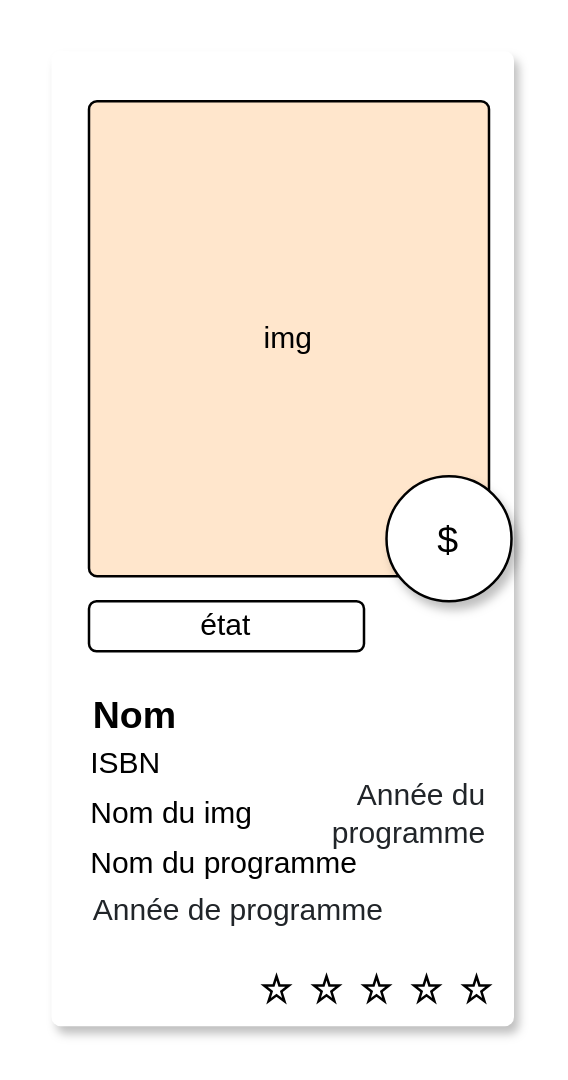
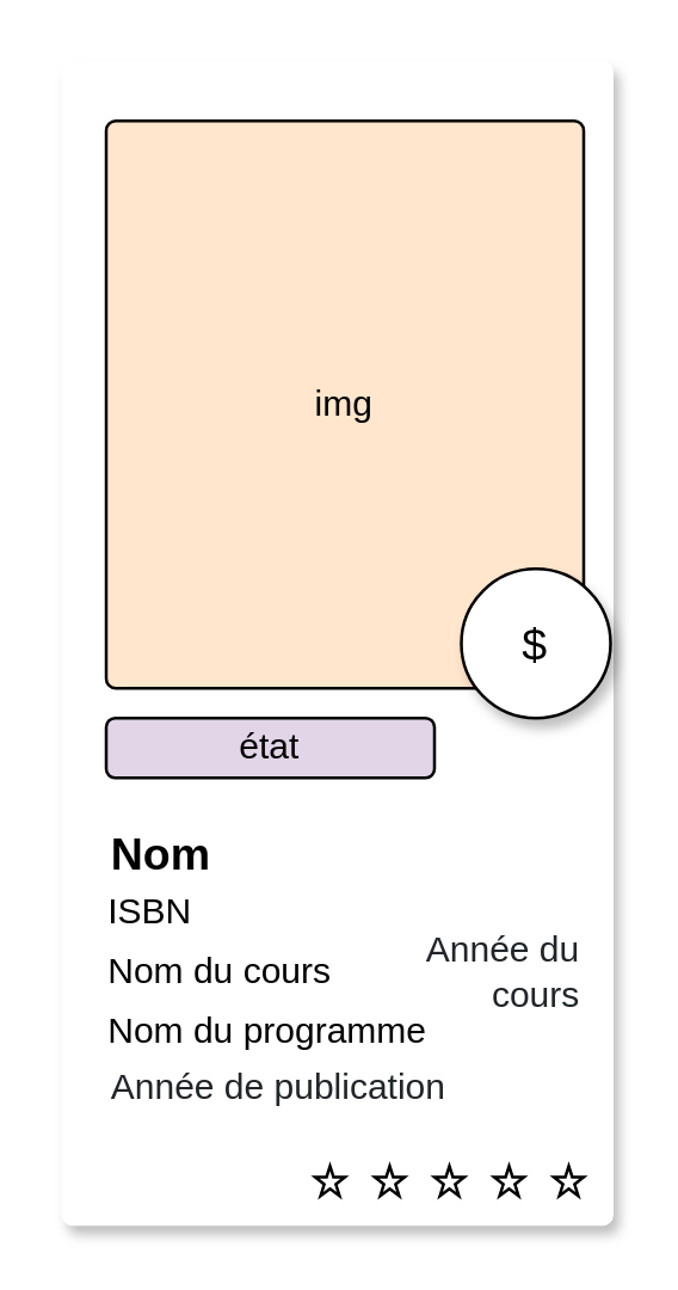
  <mxCell id="0" />
  <mxCell id="1" parent="0" />
  <mxCell id="2" value="" style="rounded=1;whiteSpace=wrap;html=1;fontFamily=Helvetica;fontSize=12;arcSize=2;strokeColor=none;shadow=1;sketch=0;glass=0;" vertex="1" parent="1"><mxGeometry x="20" y="20" width="185" height="390" as="geometry" /></mxCell>
  <mxCell id="3" value="" style="verticalLabelPosition=bottom;verticalAlign=top;html=1;shape=mxgraph.basic.star;shadow=0;" vertex="1" parent="1"><mxGeometry x="185" y="390" width="10" height="10" as="geometry" /></mxCell>
- <mxCell id="4" value="&lt;span style=&quot;background-color: initial; color: rgb(33, 37, 41);&quot;&gt;Année de programme&lt;/span&gt;" style="text;html=1;align=left;verticalAlign=middle;resizable=0;points=[];autosize=1;strokeColor=none;fillColor=none;fontSize=12;spacing=2;fontFamily=Helvetica;spacingTop=0;spacingBottom=0;" vertex="1" parent="1"><mxGeometry x="35" y="354" width="140" height="20" as="geometry" /></mxCell>
+ <mxCell id="4" value="&lt;span style=&quot;background-color: initial; color: rgb(33, 37, 41);&quot;&gt;Année de publication&lt;/span&gt;" style="text;html=1;align=left;verticalAlign=middle;resizable=0;points=[];autosize=1;strokeColor=none;fillColor=none;fontSize=12;spacing=2;fontFamily=Helvetica;spacingTop=0;spacingBottom=0;" vertex="1" parent="1"><mxGeometry x="35" y="354" width="140" height="20" as="geometry" /></mxCell>
  <mxCell id="5" value="&lt;b&gt;&lt;font style=&quot;font-size: 15px;&quot;&gt;Nom&lt;/font&gt;&lt;/b&gt;" style="text;html=1;align=left;verticalAlign=middle;resizable=0;points=[];autosize=1;strokeColor=none;fillColor=none;fontSize=12;fontFamily=Helvetica;shadow=0;" vertex="1" parent="1"><mxGeometry x="35" y="270" width="60" height="30" as="geometry" /></mxCell>
  <mxCell id="6" value="img" style="rounded=1;whiteSpace=wrap;html=1;fontFamily=Helvetica;fontSize=12;strokeColor=default;shadow=0;arcSize=2;fillColor=#ffe6cc;" vertex="1" parent="1"><mxGeometry x="35" y="40" width="160" height="190" as="geometry" /></mxCell>
  <mxCell id="7" value="" style="verticalLabelPosition=bottom;verticalAlign=top;html=1;shape=mxgraph.basic.star;shadow=0;" vertex="1" parent="1"><mxGeometry x="165" y="390" width="10" height="10" as="geometry" /></mxCell>
  <mxCell id="8" value="" style="verticalLabelPosition=bottom;verticalAlign=top;html=1;shape=mxgraph.basic.star;shadow=0;" vertex="1" parent="1"><mxGeometry x="145" y="390" width="10" height="10" as="geometry" /></mxCell>
  <mxCell id="9" value="" style="verticalLabelPosition=bottom;verticalAlign=top;html=1;shape=mxgraph.basic.star;shadow=0;" vertex="1" parent="1"><mxGeometry x="125" y="390" width="10" height="10" as="geometry" /></mxCell>
  <mxCell id="10" value="" style="verticalLabelPosition=bottom;verticalAlign=top;html=1;shape=mxgraph.basic.star;shadow=0;" vertex="1" parent="1"><mxGeometry x="105" y="390" width="10" height="10" as="geometry" /></mxCell>
  <mxCell id="11" value="$" style="ellipse;whiteSpace=wrap;html=1;aspect=fixed;fontFamily=Helvetica;fontSize=15;strokeColor=default;shadow=1&#10;;gradientColor=none;" vertex="1" parent="1"><mxGeometry x="154" y="190" width="50" height="50" as="geometry" /></mxCell>
- <mxCell id="12" value="état" style="rounded=1;whiteSpace=wrap;html=1;fontFamily=Helvetica;fontSize=12;strokeColor=default;shadow=0;" vertex="1" parent="1"><mxGeometry x="35" y="240" width="110" height="20" as="geometry" /></mxCell>
+ <mxCell id="12" value="état" style="rounded=1;whiteSpace=wrap;html=1;fontFamily=Helvetica;fontSize=12;strokeColor=default;shadow=0;fillColor=#e1d5e7;" vertex="1" parent="1"><mxGeometry x="35" y="240" width="110" height="20" as="geometry" /></mxCell>
  <mxCell id="13" value="ISBN" style="text;html=1;align=left;verticalAlign=middle;resizable=0;points=[];autosize=1;strokeColor=none;fillColor=none;fontSize=12;fontFamily=Helvetica;" vertex="1" parent="1"><mxGeometry x="34" y="290" width="50" height="30" as="geometry" /></mxCell>
- <mxCell id="14" value="Nom du img" style="text;html=1;align=left;verticalAlign=middle;resizable=0;points=[];autosize=1;strokeColor=none;fillColor=none;fontSize=12;fontFamily=Helvetica;" vertex="1" parent="1"><mxGeometry x="34" y="310" width="100" height="30" as="geometry" /></mxCell>
+ <mxCell id="14" value="Nom du cours" style="text;html=1;align=left;verticalAlign=middle;resizable=0;points=[];autosize=1;strokeColor=none;fillColor=none;fontSize=12;fontFamily=Helvetica;" vertex="1" parent="1"><mxGeometry x="34" y="310" width="100" height="30" as="geometry" /></mxCell>
  <mxCell id="15" value="Nom du programme" style="text;html=1;align=left;verticalAlign=middle;resizable=0;points=[];autosize=1;strokeColor=none;fillColor=none;fontSize=12;fontFamily=Helvetica;" vertex="1" parent="1"><mxGeometry x="34" y="330" width="130" height="30" as="geometry" /></mxCell>
- <mxCell id="16" value="&lt;span style=&quot;background-color: initial; color: rgb(33, 37, 41);&quot;&gt;Année du &lt;br&gt;programme&lt;/span&gt;" style="text;html=1;align=right;verticalAlign=middle;resizable=0;points=[];autosize=1;strokeColor=none;fillColor=none;fontSize=12;spacing=2;fontFamily=Helvetica;spacingTop=0;spacingBottom=0;" vertex="1" parent="1"><mxGeometry x="115" y="305" width="80" height="40" as="geometry" /></mxCell>
+ <mxCell id="16" value="&lt;span style=&quot;background-color: initial; color: rgb(33, 37, 41);&quot;&gt;Année du &lt;br&gt;cours&lt;/span&gt;" style="text;html=1;align=right;verticalAlign=middle;resizable=0;points=[];autosize=1;strokeColor=none;fillColor=none;fontSize=12;spacing=2;fontFamily=Helvetica;spacingTop=0;spacingBottom=0;" vertex="1" parent="1"><mxGeometry x="115" y="305" width="80" height="40" as="geometry" /></mxCell>
